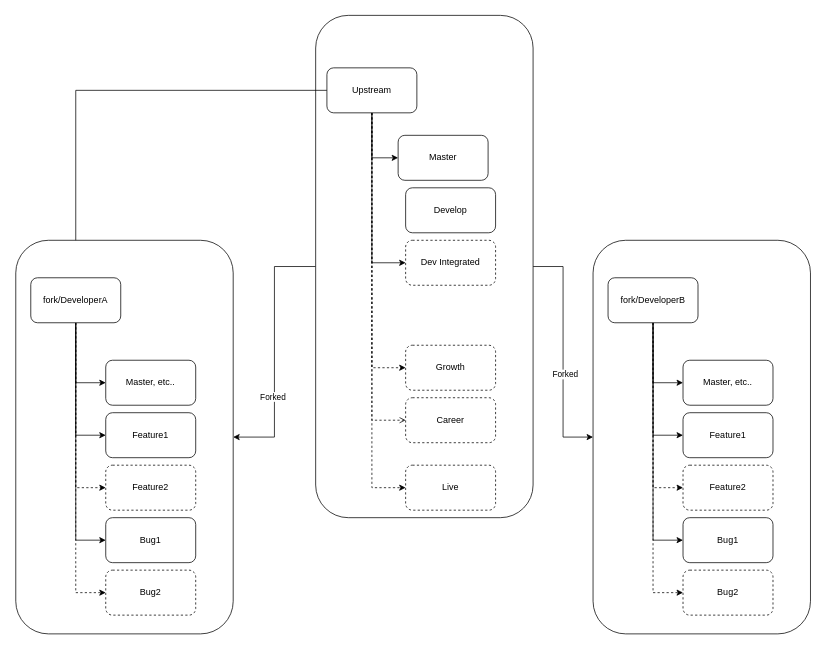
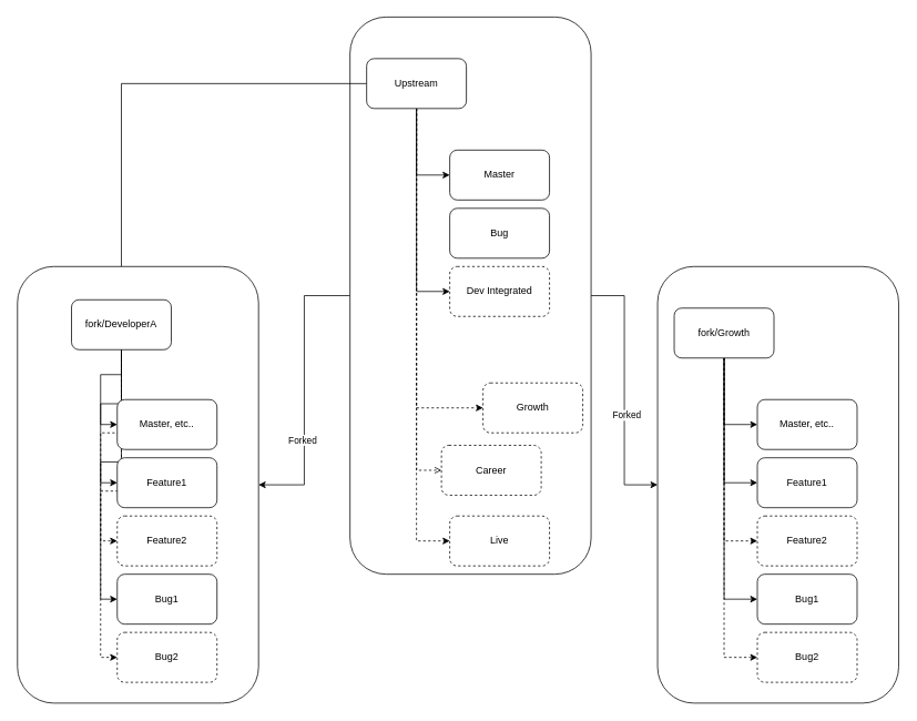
  <mxCell id="0" />
  <mxCell id="1" parent="0" />
  <mxCell id="2" value="" style="rounded=1;whiteSpace=wrap;html=1;strokeColor=default;" vertex="1" parent="1"><mxGeometry x="790" y="320" width="290" height="525" as="geometry" /></mxCell>
  <mxCell id="3" style="edgeStyle=orthogonalEdgeStyle;rounded=0;orthogonalLoop=1;jettySize=auto;html=1;entryX=1;entryY=0.5;entryDx=0;entryDy=0;" edge="1" parent="1" source="7" target="32"><mxGeometry relative="1" as="geometry" /></mxCell>
  <mxCell id="4" value="Forked" style="edgeLabel;html=1;align=center;verticalAlign=middle;resizable=0;points=[];" vertex="1" connectable="0" parent="3"><mxGeometry x="0.351" y="-3" relative="1" as="geometry"><mxPoint as="offset" /></mxGeometry></mxCell>
  <mxCell id="5" style="edgeStyle=orthogonalEdgeStyle;rounded=0;orthogonalLoop=1;jettySize=auto;html=1;entryX=0;entryY=0.5;entryDx=0;entryDy=0;" edge="1" parent="1" source="7" target="2"><mxGeometry relative="1" as="geometry" /></mxCell>
  <mxCell id="6" value="Forked" style="edgeLabel;html=1;align=center;verticalAlign=middle;resizable=0;points=[];" vertex="1" connectable="0" parent="5"><mxGeometry x="0.19" y="2" relative="1" as="geometry"><mxPoint as="offset" /></mxGeometry></mxCell>
  <mxCell id="7" value="" style="rounded=1;whiteSpace=wrap;html=1;strokeColor=default;" vertex="1" parent="1"><mxGeometry x="420" y="20" width="290" height="670" as="geometry" /></mxCell>
  <mxCell id="8" style="edgeStyle=orthogonalEdgeStyle;rounded=0;orthogonalLoop=1;jettySize=auto;html=1;entryX=0;entryY=0.5;entryDx=0;entryDy=0;" edge="1" parent="1" source="14" target="15"><mxGeometry relative="1" as="geometry" /></mxCell>
  <mxCell id="9" style="edgeStyle=orthogonalEdgeStyle;rounded=0;orthogonalLoop=1;jettySize=auto;html=1;" edge="1" parent="1" source="14" target="38"><mxGeometry relative="1" as="geometry" /></mxCell>
  <mxCell id="10" style="edgeStyle=orthogonalEdgeStyle;rounded=0;orthogonalLoop=1;jettySize=auto;html=1;exitX=0.5;exitY=1;exitDx=0;exitDy=0;entryX=0;entryY=0.5;entryDx=0;entryDy=0;" edge="1" parent="1" source="14" target="17"><mxGeometry relative="1" as="geometry" /></mxCell>
  <mxCell id="11" style="edgeStyle=orthogonalEdgeStyle;rounded=0;orthogonalLoop=1;jettySize=auto;html=1;exitX=0.5;exitY=1;exitDx=0;exitDy=0;entryX=0;entryY=0.5;entryDx=0;entryDy=0;dashed=1;" edge="1" parent="1" source="14" target="18"><mxGeometry relative="1" as="geometry" /></mxCell>
  <mxCell id="12" style="edgeStyle=orthogonalEdgeStyle;rounded=0;orthogonalLoop=1;jettySize=auto;html=1;exitX=0.5;exitY=1;exitDx=0;exitDy=0;entryX=0;entryY=0.5;entryDx=0;entryDy=0;dashed=1;endArrow=open;" edge="1" parent="1" source="14" target="19"><mxGeometry relative="1" as="geometry" /></mxCell>
  <mxCell id="13" style="edgeStyle=orthogonalEdgeStyle;rounded=0;orthogonalLoop=1;jettySize=auto;html=1;exitX=0.5;exitY=1;exitDx=0;exitDy=0;entryX=0;entryY=0.5;entryDx=0;entryDy=0;dashed=1;" edge="1" parent="1" source="14" target="20"><mxGeometry relative="1" as="geometry" /></mxCell>
- <mxCell id="14" value="Upstream" style="rounded=1;whiteSpace=wrap;html=1;" vertex="1" parent="1"><mxGeometry x="435" y="90" width="120" height="60" as="geometry" /></mxCell>
- <mxCell id="15" value="Master" style="rounded=1;whiteSpace=wrap;html=1;" vertex="1" parent="1"><mxGeometry x="530" y="180" width="120" height="60" as="geometry" /></mxCell>
- <mxCell id="16" value="Develop" style="rounded=1;whiteSpace=wrap;html=1;" vertex="1" parent="1"><mxGeometry x="540" y="250" width="120" height="60" as="geometry" /></mxCell>
+ <mxCell id="14" value="Upstream" style="rounded=1;whiteSpace=wrap;html=1;" vertex="1" parent="1"><mxGeometry x="440" y="70" width="120" height="60" as="geometry" /></mxCell>
+ <mxCell id="15" value="Master" style="rounded=1;whiteSpace=wrap;html=1;" vertex="1" parent="1"><mxGeometry x="540" y="180" width="120" height="60" as="geometry" /></mxCell>
+ <mxCell id="16" value="Bug" style="rounded=1;whiteSpace=wrap;html=1;" vertex="1" parent="1"><mxGeometry x="540" y="250" width="120" height="60" as="geometry" /></mxCell>
  <mxCell id="17" value="Dev Integrated" style="rounded=1;whiteSpace=wrap;html=1;dashed=1;" vertex="1" parent="1"><mxGeometry x="540" y="320" width="120" height="60" as="geometry" /></mxCell>
- <mxCell id="18" value="Growth" style="rounded=1;whiteSpace=wrap;html=1;dashed=1;" vertex="1" parent="1"><mxGeometry x="540" y="460" width="120" height="60" as="geometry" /></mxCell>
- <mxCell id="19" value="Career" style="rounded=1;whiteSpace=wrap;html=1;dashed=1;" vertex="1" parent="1"><mxGeometry x="540" y="530" width="120" height="60" as="geometry" /></mxCell>
+ <mxCell id="18" value="Growth" style="rounded=1;whiteSpace=wrap;html=1;dashed=1;" vertex="1" parent="1"><mxGeometry x="580" y="460" width="120" height="60" as="geometry" /></mxCell>
+ <mxCell id="19" value="Career" style="rounded=1;whiteSpace=wrap;html=1;dashed=1;" vertex="1" parent="1"><mxGeometry x="530" y="535" width="120" height="60" as="geometry" /></mxCell>
  <mxCell id="20" value="Live" style="rounded=1;whiteSpace=wrap;html=1;dashed=1;" vertex="1" parent="1"><mxGeometry x="540" y="620" width="120" height="60" as="geometry" /></mxCell>
  <mxCell id="21" style="edgeStyle=orthogonalEdgeStyle;rounded=0;orthogonalLoop=1;jettySize=auto;html=1;entryX=0;entryY=0.5;entryDx=0;entryDy=0;" edge="1" parent="1" source="26" target="27"><mxGeometry relative="1" as="geometry" /></mxCell>
  <mxCell id="22" style="edgeStyle=orthogonalEdgeStyle;rounded=0;orthogonalLoop=1;jettySize=auto;html=1;entryX=0;entryY=0.5;entryDx=0;entryDy=0;" edge="1" parent="1" source="26" target="28"><mxGeometry relative="1" as="geometry" /></mxCell>
  <mxCell id="23" style="edgeStyle=orthogonalEdgeStyle;rounded=0;orthogonalLoop=1;jettySize=auto;html=1;exitX=0.5;exitY=1;exitDx=0;exitDy=0;entryX=0;entryY=0.5;entryDx=0;entryDy=0;dashed=1;" edge="1" parent="1" source="26" target="29"><mxGeometry relative="1" as="geometry" /></mxCell>
  <mxCell id="24" style="edgeStyle=orthogonalEdgeStyle;rounded=0;orthogonalLoop=1;jettySize=auto;html=1;exitX=0.5;exitY=1;exitDx=0;exitDy=0;entryX=0;entryY=0.5;entryDx=0;entryDy=0;" edge="1" parent="1" source="26" target="30"><mxGeometry relative="1" as="geometry" /></mxCell>
  <mxCell id="25" style="edgeStyle=orthogonalEdgeStyle;rounded=0;orthogonalLoop=1;jettySize=auto;html=1;exitX=0.5;exitY=1;exitDx=0;exitDy=0;entryX=0;entryY=0.5;entryDx=0;entryDy=0;dashed=1;" edge="1" parent="1" source="26" target="31"><mxGeometry relative="1" as="geometry" /></mxCell>
- <mxCell id="26" value="fork/DeveloperB" style="rounded=1;whiteSpace=wrap;html=1;" vertex="1" parent="1"><mxGeometry x="810" y="370" width="120" height="60" as="geometry" /></mxCell>
+ <mxCell id="26" value="fork/Growth" style="rounded=1;whiteSpace=wrap;html=1;" vertex="1" parent="1"><mxGeometry x="810" y="370" width="120" height="60" as="geometry" /></mxCell>
  <mxCell id="27" value="Master, etc.." style="rounded=1;whiteSpace=wrap;html=1;" vertex="1" parent="1"><mxGeometry x="910" y="480" width="120" height="60" as="geometry" /></mxCell>
  <mxCell id="28" value="Feature1" style="rounded=1;whiteSpace=wrap;html=1;" vertex="1" parent="1"><mxGeometry x="910" y="550" width="120" height="60" as="geometry" /></mxCell>
  <mxCell id="29" value="Feature2" style="rounded=1;whiteSpace=wrap;html=1;dashed=1;" vertex="1" parent="1"><mxGeometry x="910" y="620" width="120" height="60" as="geometry" /></mxCell>
  <mxCell id="30" value="Bug1" style="rounded=1;whiteSpace=wrap;html=1;" vertex="1" parent="1"><mxGeometry x="910" y="690" width="120" height="60" as="geometry" /></mxCell>
  <mxCell id="31" value="Bug2" style="rounded=1;whiteSpace=wrap;html=1;dashed=1;" vertex="1" parent="1"><mxGeometry x="910" y="760" width="120" height="60" as="geometry" /></mxCell>
  <mxCell id="32" value="" style="rounded=1;whiteSpace=wrap;html=1;strokeColor=default;" vertex="1" parent="1"><mxGeometry x="20" y="320" width="290" height="525" as="geometry" /></mxCell>
  <mxCell id="33" style="edgeStyle=orthogonalEdgeStyle;rounded=0;orthogonalLoop=1;jettySize=auto;html=1;entryX=0;entryY=0.5;entryDx=0;entryDy=0;" edge="1" parent="1" source="38" target="39"><mxGeometry relative="1" as="geometry" /></mxCell>
  <mxCell id="34" style="edgeStyle=orthogonalEdgeStyle;rounded=0;orthogonalLoop=1;jettySize=auto;html=1;entryX=0;entryY=0.5;entryDx=0;entryDy=0;" edge="1" parent="1" source="38" target="40"><mxGeometry relative="1" as="geometry" /></mxCell>
  <mxCell id="35" style="edgeStyle=orthogonalEdgeStyle;rounded=0;orthogonalLoop=1;jettySize=auto;html=1;exitX=0.5;exitY=1;exitDx=0;exitDy=0;entryX=0;entryY=0.5;entryDx=0;entryDy=0;dashed=1;" edge="1" parent="1" source="38" target="41"><mxGeometry relative="1" as="geometry" /></mxCell>
  <mxCell id="36" style="edgeStyle=orthogonalEdgeStyle;rounded=0;orthogonalLoop=1;jettySize=auto;html=1;exitX=0.5;exitY=1;exitDx=0;exitDy=0;entryX=0;entryY=0.5;entryDx=0;entryDy=0;" edge="1" parent="1" source="38" target="42"><mxGeometry relative="1" as="geometry" /></mxCell>
  <mxCell id="37" style="edgeStyle=orthogonalEdgeStyle;rounded=0;orthogonalLoop=1;jettySize=auto;html=1;exitX=0.5;exitY=1;exitDx=0;exitDy=0;entryX=0;entryY=0.5;entryDx=0;entryDy=0;dashed=1;" edge="1" parent="1" source="38" target="43"><mxGeometry relative="1" as="geometry" /></mxCell>
- <mxCell id="38" value="fork/DeveloperA" style="rounded=1;whiteSpace=wrap;html=1;" vertex="1" parent="1"><mxGeometry x="40" y="370" width="120" height="60" as="geometry" /></mxCell>
+ <mxCell id="38" value="fork/DeveloperA" style="rounded=1;whiteSpace=wrap;html=1;" vertex="1" parent="1"><mxGeometry x="85" y="360" width="120" height="60" as="geometry" /></mxCell>
  <mxCell id="39" value="Master, etc.." style="rounded=1;whiteSpace=wrap;html=1;" vertex="1" parent="1"><mxGeometry x="140" y="480" width="120" height="60" as="geometry" /></mxCell>
  <mxCell id="40" value="Feature1" style="rounded=1;whiteSpace=wrap;html=1;" vertex="1" parent="1"><mxGeometry x="140" y="550" width="120" height="60" as="geometry" /></mxCell>
  <mxCell id="41" value="Feature2" style="rounded=1;whiteSpace=wrap;html=1;dashed=1;" vertex="1" parent="1"><mxGeometry x="140" y="620" width="120" height="60" as="geometry" /></mxCell>
  <mxCell id="42" value="Bug1" style="rounded=1;whiteSpace=wrap;html=1;" vertex="1" parent="1"><mxGeometry x="140" y="690" width="120" height="60" as="geometry" /></mxCell>
  <mxCell id="43" value="Bug2" style="rounded=1;whiteSpace=wrap;html=1;dashed=1;" vertex="1" parent="1"><mxGeometry x="140" y="760" width="120" height="60" as="geometry" /></mxCell>
